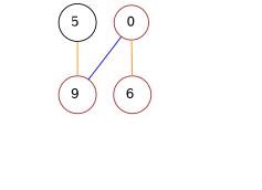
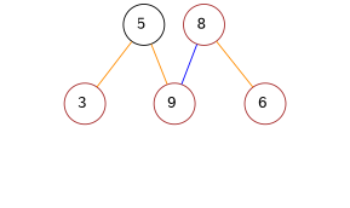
  graph {
    node [shape=circle style=invisible]
    edge [style=invis]
    n1 [color=black label="5 " style=""]
+   n2 [color=brown label="3 " style=""]
    n3 [color=brown label="9 " style=""]
    n4 [label="0 "]
    n5 [label="0 "]
-   n6 [color=brown label=0 style=""]
+   n6 [color=brown label="8 " style=""]
    n7 [color=brown label="6 " style=""]
    n8 [label="0 "]
    n9 [label="0 "]
    n10 [label="0 "]
    n11 [label="0 "]
+   n1 -- n2 [color=darkorange style=""]
    n1 -- n3 [color=darkorange style=""]
+   n2 -- n4
+   n2 -- n5
    n3 -- n10
    n3 -- n11
    n6 -- n3 [color=blue style=""]
    n6 -- n7 [color=darkorange style=""]
    n7 -- n8
    n7 -- n9
  }
